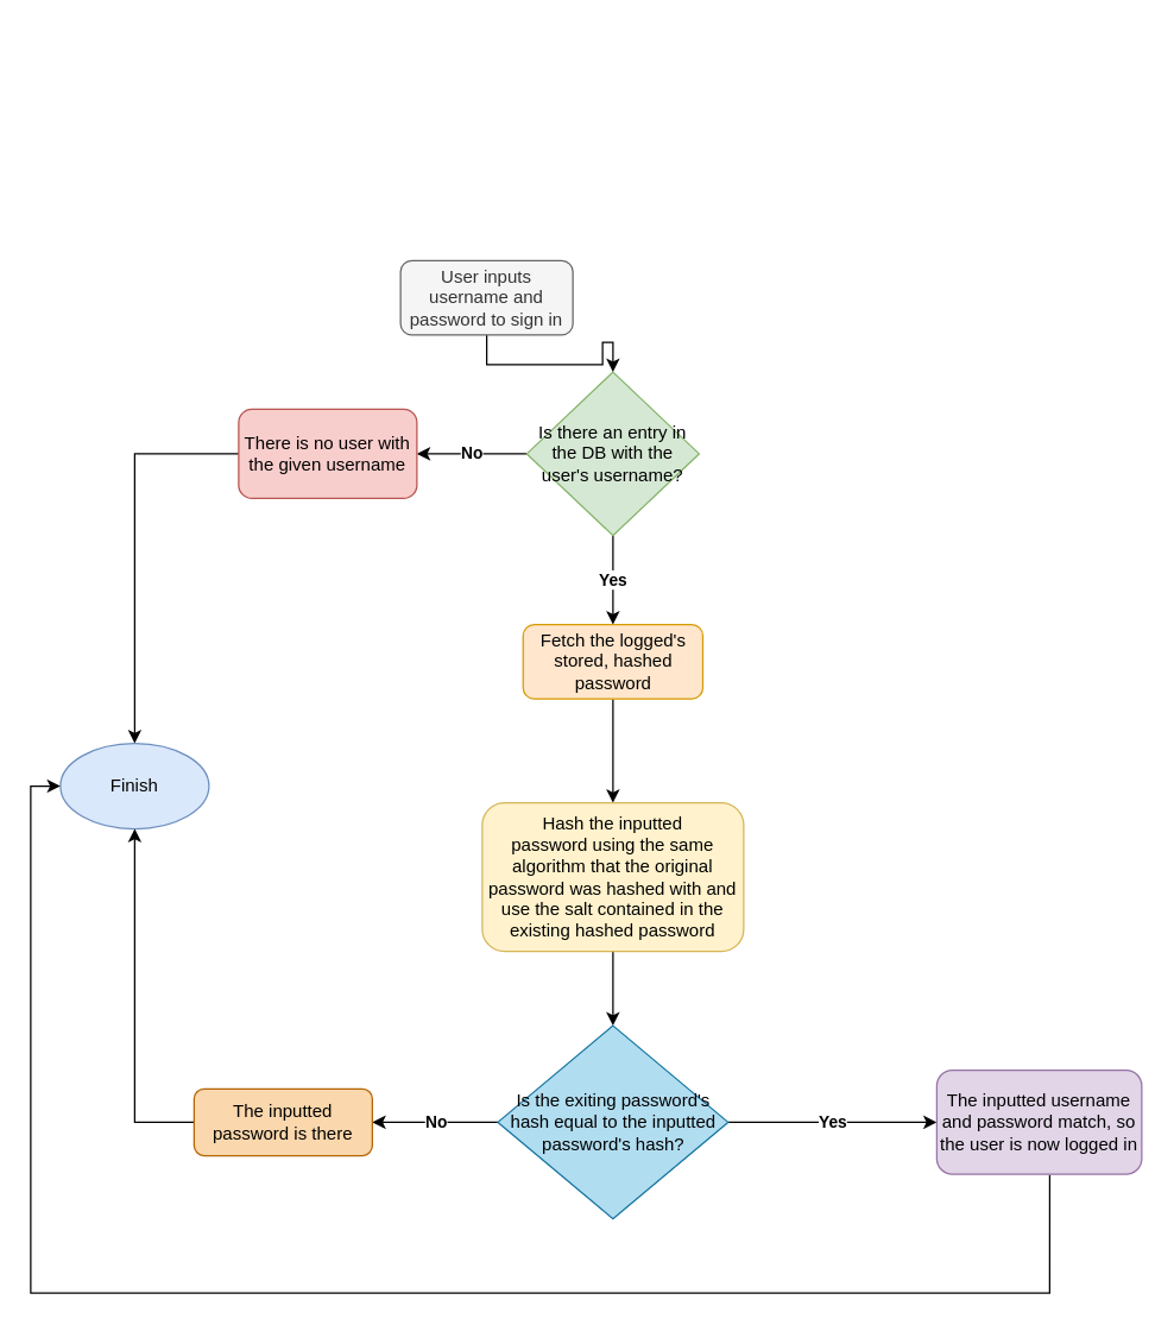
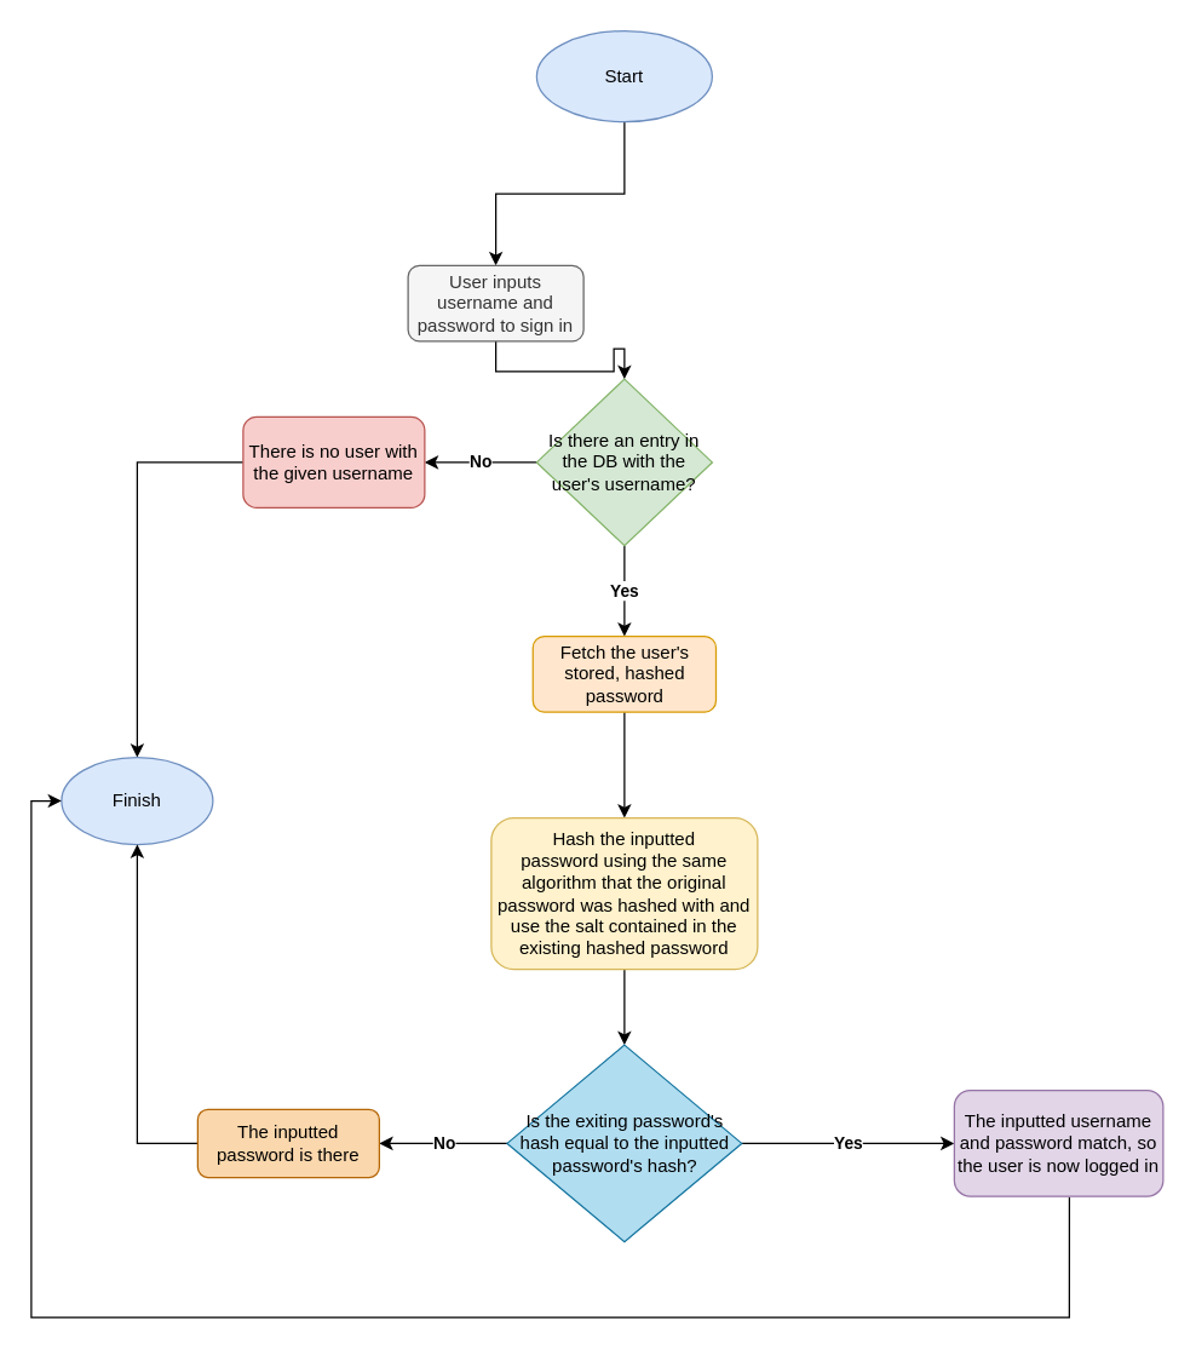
  <mxCell id="0" />
  <mxCell id="1" parent="0" />
+ <mxCell id="2" style="edgeStyle=orthogonalEdgeStyle;rounded=0;orthogonalLoop=1;jettySize=auto;html=1;entryX=0.5;entryY=0;entryDx=0;entryDy=0;" edge="1" parent="1" source="3" target="15"><mxGeometry relative="1" as="geometry" /></mxCell>
+ <mxCell id="3" value="Start" style="ellipse;whiteSpace=wrap;html=1;fillColor=#dae8fc;strokeColor=#6c8ebf;" parent="1" vertex="1"><mxGeometry x="354" y="20" width="116" height="60" as="geometry" /></mxCell>
  <mxCell id="4" value="&lt;b&gt;No&lt;/b&gt;" style="edgeStyle=orthogonalEdgeStyle;rounded=0;orthogonalLoop=1;jettySize=auto;html=1;entryX=1;entryY=0.5;entryDx=0;entryDy=0;" edge="1" parent="1" source="6" target="8"><mxGeometry relative="1" as="geometry" /></mxCell>
  <mxCell id="5" value="&lt;b&gt;Yes&lt;/b&gt;" style="edgeStyle=orthogonalEdgeStyle;rounded=0;orthogonalLoop=1;jettySize=auto;html=1;entryX=0.5;entryY=0;entryDx=0;entryDy=0;" edge="1" parent="1" source="6" target="11"><mxGeometry relative="1" as="geometry" /></mxCell>
  <mxCell id="6" value="Is there an entry in the DB with the user's username?" style="rhombus;whiteSpace=wrap;html=1;fillColor=#d5e8d4;strokeColor=#82b366;" vertex="1" parent="1"><mxGeometry x="354" y="250" width="116" height="110" as="geometry" /></mxCell>
  <mxCell id="7" style="edgeStyle=orthogonalEdgeStyle;rounded=0;orthogonalLoop=1;jettySize=auto;html=1;entryX=0.5;entryY=0;entryDx=0;entryDy=0;" edge="1" parent="1" source="8" target="9"><mxGeometry relative="1" as="geometry"><mxPoint x="100" y="305" as="targetPoint" /></mxGeometry></mxCell>
  <mxCell id="8" value="There is no user with the given username" style="rounded=1;whiteSpace=wrap;html=1;fillColor=#f8cecc;strokeColor=#b85450;" vertex="1" parent="1"><mxGeometry x="160" y="275" width="120" height="60" as="geometry" /></mxCell>
  <mxCell id="9" value="Finish" style="ellipse;whiteSpace=wrap;html=1;fillColor=#dae8fc;strokeColor=#6c8ebf;" vertex="1" parent="1"><mxGeometry x="40" y="500" width="100" height="57.5" as="geometry" /></mxCell>
  <mxCell id="10" style="edgeStyle=orthogonalEdgeStyle;rounded=0;orthogonalLoop=1;jettySize=auto;html=1;entryX=0.5;entryY=0;entryDx=0;entryDy=0;" edge="1" parent="1" source="11" target="13"><mxGeometry relative="1" as="geometry" /></mxCell>
- <mxCell id="11" value="Fetch the logged's stored, hashed password" style="rounded=1;whiteSpace=wrap;html=1;fillColor=#ffe6cc;strokeColor=#d79b00;" vertex="1" parent="1"><mxGeometry x="351.5" y="420" width="121" height="50" as="geometry" /></mxCell>
+ <mxCell id="11" value="Fetch the user's stored, hashed password" style="rounded=1;whiteSpace=wrap;html=1;fillColor=#ffe6cc;strokeColor=#d79b00;" vertex="1" parent="1"><mxGeometry x="351.5" y="420" width="121" height="50" as="geometry" /></mxCell>
  <mxCell id="12" style="edgeStyle=orthogonalEdgeStyle;rounded=0;orthogonalLoop=1;jettySize=auto;html=1;entryX=0.5;entryY=0;entryDx=0;entryDy=0;" edge="1" parent="1" source="13" target="18"><mxGeometry relative="1" as="geometry" /></mxCell>
  <mxCell id="13" value="Hash the inputted &lt;br&gt;password using the same algorithm that the original password was hashed with and use the salt contained in the existing hashed password" style="rounded=1;whiteSpace=wrap;html=1;fillColor=#fff2cc;strokeColor=#d6b656;" vertex="1" parent="1"><mxGeometry x="324" y="540" width="176" height="100" as="geometry" /></mxCell>
  <mxCell id="14" style="edgeStyle=orthogonalEdgeStyle;rounded=0;orthogonalLoop=1;jettySize=auto;html=1;entryX=0.5;entryY=0;entryDx=0;entryDy=0;" edge="1" parent="1" source="15" target="6"><mxGeometry relative="1" as="geometry" /></mxCell>
  <mxCell id="15" value="User inputs username and password to sign in" style="rounded=1;whiteSpace=wrap;html=1;fillColor=#f5f5f5;fontColor=#333333;strokeColor=#666666;" vertex="1" parent="1"><mxGeometry x="269" y="175" width="116" height="50" as="geometry" /></mxCell>
  <mxCell id="16" value="&lt;b&gt;No&lt;/b&gt;" style="edgeStyle=orthogonalEdgeStyle;rounded=0;orthogonalLoop=1;jettySize=auto;html=1;entryX=1;entryY=0.5;entryDx=0;entryDy=0;" edge="1" parent="1" source="18" target="20"><mxGeometry relative="1" as="geometry" /></mxCell>
  <mxCell id="17" value="&lt;b&gt;Yes&lt;/b&gt;" style="edgeStyle=orthogonalEdgeStyle;rounded=0;orthogonalLoop=1;jettySize=auto;html=1;entryX=0;entryY=0.5;entryDx=0;entryDy=0;" edge="1" parent="1" source="18" target="22"><mxGeometry relative="1" as="geometry" /></mxCell>
  <mxCell id="18" value="Is the exiting password's hash equal to the inputted password's hash?" style="rhombus;whiteSpace=wrap;html=1;fillColor=#b1ddf0;strokeColor=#10739e;" vertex="1" parent="1"><mxGeometry x="334.5" y="690" width="155" height="130" as="geometry" /></mxCell>
  <mxCell id="19" style="edgeStyle=orthogonalEdgeStyle;rounded=0;orthogonalLoop=1;jettySize=auto;html=1;entryX=0.5;entryY=1;entryDx=0;entryDy=0;exitX=0;exitY=0.5;exitDx=0;exitDy=0;" edge="1" parent="1" source="20" target="9"><mxGeometry relative="1" as="geometry" /></mxCell>
  <mxCell id="20" value="The inputted password is there" style="rounded=1;whiteSpace=wrap;html=1;fillColor=#fad7ac;strokeColor=#b46504;" vertex="1" parent="1"><mxGeometry x="130" y="732.5" width="120" height="45" as="geometry" /></mxCell>
  <mxCell id="21" style="edgeStyle=orthogonalEdgeStyle;rounded=0;orthogonalLoop=1;jettySize=auto;html=1;entryX=0;entryY=0.5;entryDx=0;entryDy=0;exitX=0.551;exitY=1.007;exitDx=0;exitDy=0;exitPerimeter=0;" edge="1" parent="1" source="22" target="9"><mxGeometry relative="1" as="geometry"><Array as="points"><mxPoint x="706" y="870" /><mxPoint x="20" y="870" /><mxPoint x="20" y="529" /></Array></mxGeometry></mxCell>
  <mxCell id="22" value="The inputted username and password match, so the user is now logged in" style="rounded=1;whiteSpace=wrap;html=1;fillColor=#e1d5e7;strokeColor=#9673a6;" vertex="1" parent="1"><mxGeometry x="630" y="720" width="138" height="70" as="geometry" /></mxCell>
